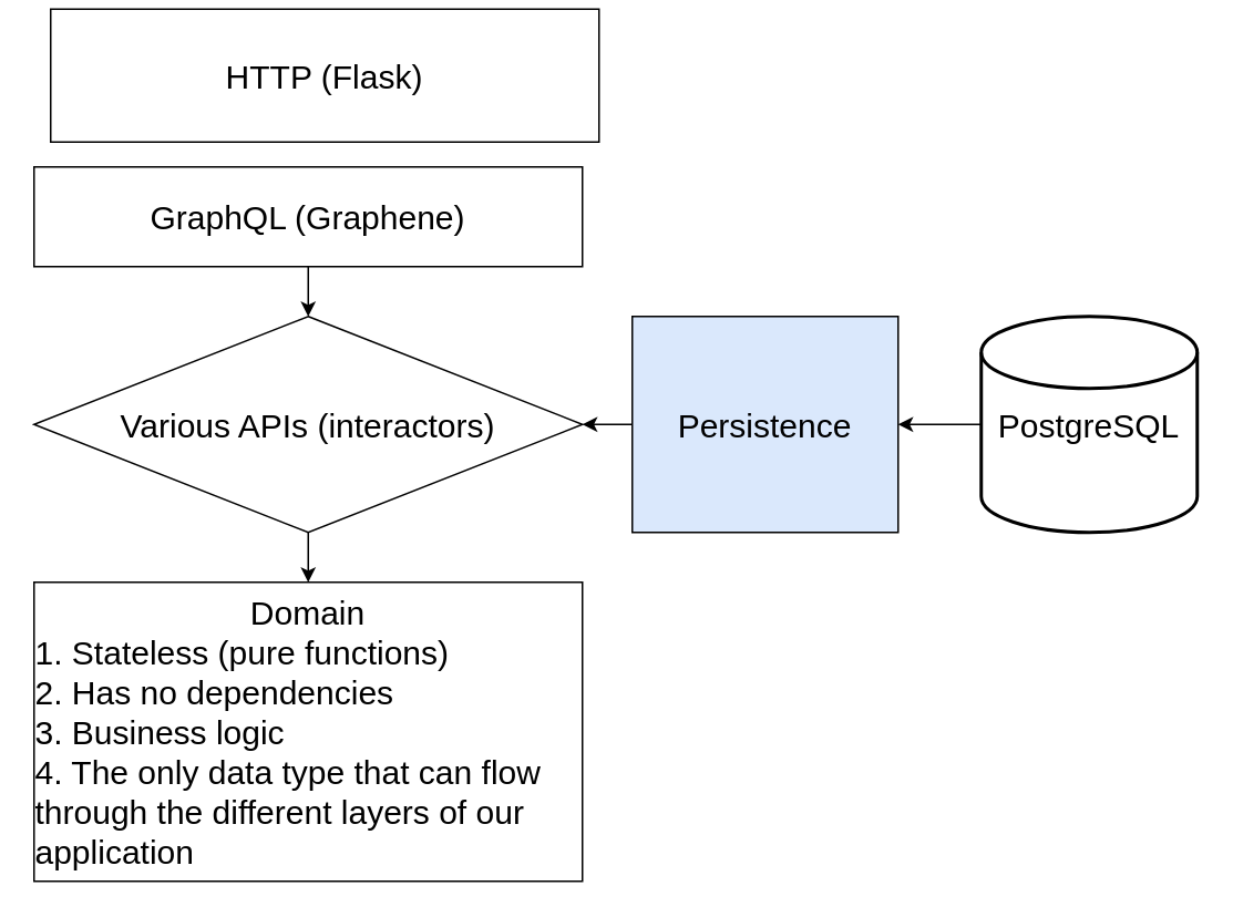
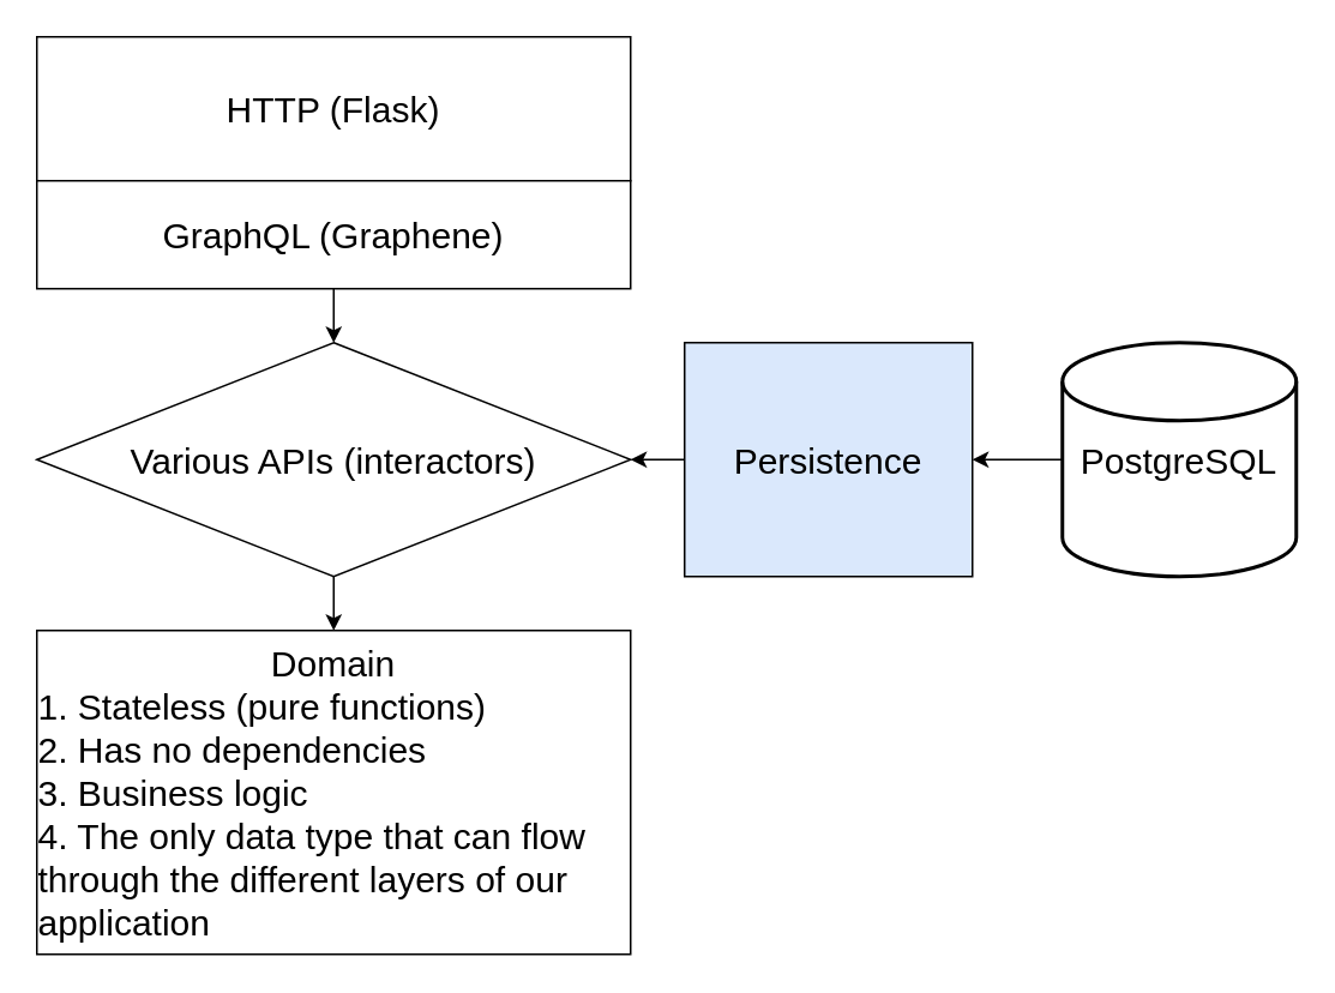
  <mxCell id="0" />
  <mxCell id="1" parent="0" />
- <mxCell id="2" value="&lt;div style=&quot;font-size: 20px&quot;&gt;&lt;font style=&quot;font-size: 20px&quot;&gt;HTTP (Flask)&lt;br&gt;&lt;/font&gt;&lt;/div&gt;" style="rounded=0;whiteSpace=wrap;html=1;" vertex="1" parent="1"><mxGeometry x="30" y="5" width="330" height="80" as="geometry" /></mxCell>
+ <mxCell id="2" value="&lt;div style=&quot;font-size: 20px&quot;&gt;&lt;font style=&quot;font-size: 20px&quot;&gt;HTTP (Flask)&lt;br&gt;&lt;/font&gt;&lt;/div&gt;" style="rounded=0;whiteSpace=wrap;html=1;" vertex="1" parent="1"><mxGeometry x="20" y="20" width="330" height="80" as="geometry" /></mxCell>
  <mxCell id="3" value="&lt;font style=&quot;font-size: 20px&quot;&gt;GraphQL (Graphene)&lt;/font&gt;" style="rounded=0;whiteSpace=wrap;html=1;" vertex="1" parent="1"><mxGeometry x="20" y="100" width="330" height="60" as="geometry" /></mxCell>
  <mxCell id="4" value="&lt;font style=&quot;font-size: 20px&quot;&gt;Various APIs (interactors)&lt;/font&gt;" style="rhombus;whiteSpace=wrap;html=1;" vertex="1" parent="1"><mxGeometry x="20" y="190" width="330" height="130" as="geometry" /></mxCell>
  <mxCell id="5" value="" style="endArrow=classic;html=1;exitX=0.5;exitY=1;exitDx=0;exitDy=0;entryX=0.5;entryY=0;entryDx=0;entryDy=0;" edge="1" parent="1" source="3" target="4"><mxGeometry width="50" height="50" relative="1" as="geometry"><mxPoint x="140" y="470" as="sourcePoint" /><mxPoint x="190" y="420" as="targetPoint" /></mxGeometry></mxCell>
  <mxCell id="6" value="&lt;div style=&quot;font-size: 20px&quot;&gt;&lt;font style=&quot;font-size: 20px&quot;&gt;Domain&lt;/font&gt;&lt;/div&gt;&lt;div style=&quot;font-size: 20px&quot; align=&quot;left&quot;&gt;&lt;font style=&quot;font-size: 20px&quot;&gt;1. Stateless (pure functions)&lt;br&gt;&lt;/font&gt;&lt;/div&gt;&lt;div style=&quot;font-size: 20px&quot; align=&quot;left&quot;&gt;&lt;font style=&quot;font-size: 20px&quot;&gt;2. Has no dependencies&lt;/font&gt;&lt;/div&gt;&lt;div style=&quot;font-size: 20px&quot; align=&quot;left&quot;&gt;&lt;font style=&quot;font-size: 20px&quot;&gt;3. Business logic&lt;br&gt;&lt;/font&gt;&lt;/div&gt;&lt;div style=&quot;font-size: 20px&quot; align=&quot;left&quot;&gt;&lt;font style=&quot;font-size: 20px&quot;&gt;4. The only data type that can flow through the different layers of our application&lt;br&gt;&lt;/font&gt;&lt;/div&gt;" style="rounded=0;whiteSpace=wrap;html=1;" vertex="1" parent="1"><mxGeometry x="20" y="350" width="330" height="180" as="geometry" /></mxCell>
  <mxCell id="7" value="" style="endArrow=classic;html=1;exitX=0.5;exitY=1;exitDx=0;exitDy=0;entryX=0.5;entryY=0;entryDx=0;entryDy=0;" edge="1" parent="1" source="4" target="6"><mxGeometry width="50" height="50" relative="1" as="geometry"><mxPoint x="-70" y="490" as="sourcePoint" /><mxPoint x="-20" y="440" as="targetPoint" /></mxGeometry></mxCell>
  <mxCell id="8" value="&lt;font style=&quot;font-size: 20px&quot;&gt;Persistence&lt;/font&gt;" style="rounded=0;whiteSpace=wrap;html=1;fillColor=#dae8fc;" vertex="1" parent="1"><mxGeometry x="380" y="190" width="160" height="130" as="geometry" /></mxCell>
  <mxCell id="9" value="" style="endArrow=classic;html=1;exitX=0;exitY=0.5;exitDx=0;exitDy=0;entryX=1;entryY=0.5;entryDx=0;entryDy=0;" edge="1" parent="1" source="8" target="4"><mxGeometry width="50" height="50" relative="1" as="geometry"><mxPoint x="430" y="420" as="sourcePoint" /><mxPoint x="480" y="370" as="targetPoint" /></mxGeometry></mxCell>
  <mxCell id="10" value="&lt;font style=&quot;font-size: 20px&quot;&gt;PostgreSQL&lt;/font&gt;" style="strokeWidth=2;html=1;shape=mxgraph.flowchart.database;whiteSpace=wrap;" vertex="1" parent="1"><mxGeometry x="590" y="190" width="130" height="130" as="geometry" /></mxCell>
  <mxCell id="11" value="" style="endArrow=classic;html=1;exitX=0;exitY=0.5;exitDx=0;exitDy=0;exitPerimeter=0;entryX=1;entryY=0.5;entryDx=0;entryDy=0;" edge="1" parent="1" source="10" target="8"><mxGeometry width="50" height="50" relative="1" as="geometry"><mxPoint x="500" y="400" as="sourcePoint" /><mxPoint x="550" y="350" as="targetPoint" /></mxGeometry></mxCell>
